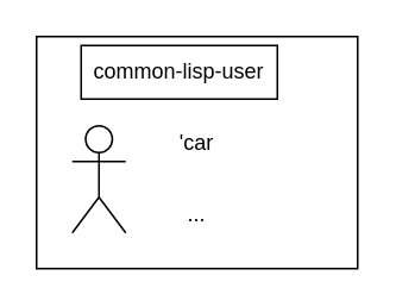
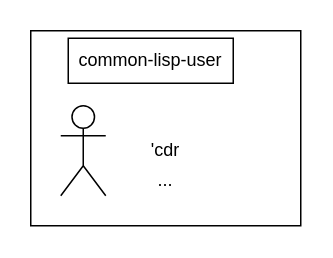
  <mxCell id="0" />
  <mxCell id="1" parent="0" />
  <mxCell id="2" value="" style="rounded=0;whiteSpace=wrap;html=1;" vertex="1" parent="1"><mxGeometry x="20" y="20" width="180" height="130" as="geometry" /></mxCell>
  <mxCell id="3" value="common-lisp-user" style="rounded=0;whiteSpace=wrap;html=1;" vertex="1" parent="1"><mxGeometry x="45" y="25" width="110" height="30" as="geometry" /></mxCell>
- <mxCell id="4" value="'car" style="text;html=1;strokeColor=none;fillColor=none;align=center;verticalAlign=middle;whiteSpace=wrap;rounded=0;" vertex="1" parent="1"><mxGeometry x="90" y="70" width="40" height="20" as="geometry" /></mxCell>
+ <mxCell id="5" value="'cdr" style="text;html=1;strokeColor=none;fillColor=none;align=center;verticalAlign=middle;whiteSpace=wrap;rounded=0;" vertex="1" parent="1"><mxGeometry x="90" y="90" width="40" height="20" as="geometry" /></mxCell>
  <mxCell id="6" value="..." style="text;html=1;strokeColor=none;fillColor=none;align=center;verticalAlign=middle;whiteSpace=wrap;rounded=0;" vertex="1" parent="1"><mxGeometry x="90" y="110" width="40" height="20" as="geometry" /></mxCell>
  <mxCell id="7" value="" style="shape=umlActor;verticalLabelPosition=bottom;verticalAlign=top;html=1;outlineConnect=0;" vertex="1" parent="1"><mxGeometry x="40" y="70" width="30" height="60" as="geometry" /></mxCell>
